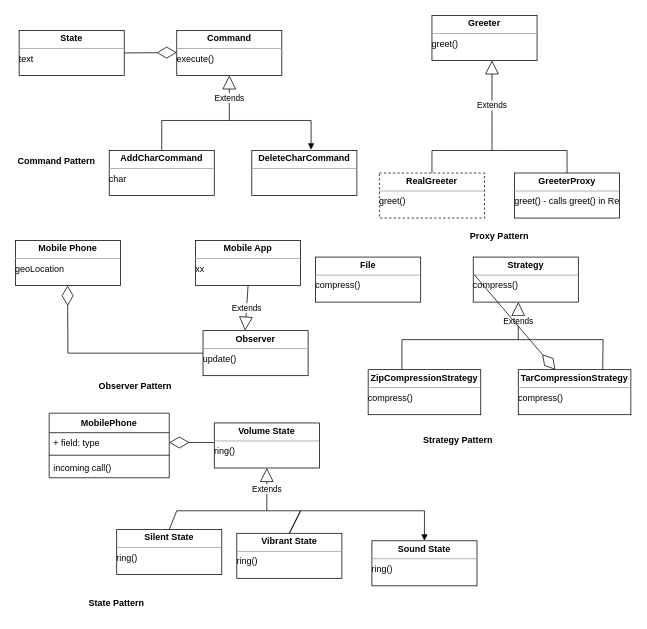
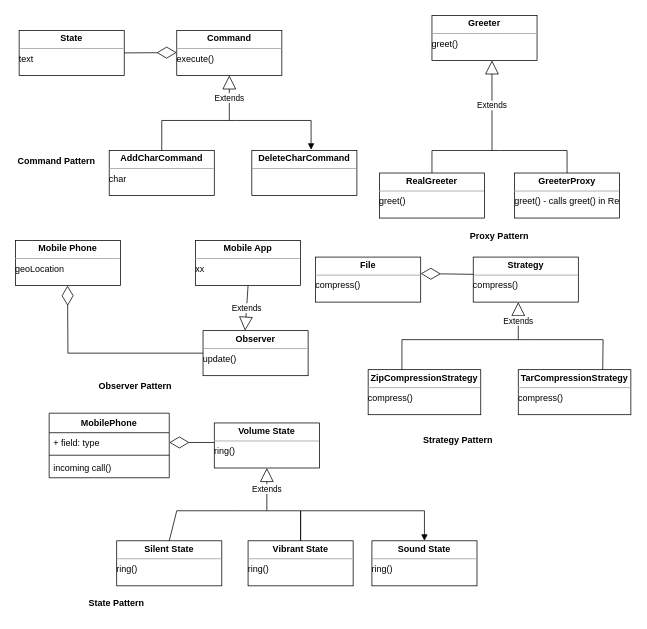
  <mxCell id="0" />
  <mxCell id="1" parent="0" />
  <mxCell id="2" value="&lt;p style=&quot;margin: 0px ; margin-top: 4px ; text-align: center&quot;&gt;&lt;b&gt;Greeter&lt;/b&gt;&lt;/p&gt;&lt;hr size=&quot;1&quot;&gt;&lt;div style=&quot;height: 2px&quot;&gt;greet()&lt;/div&gt;" style="verticalAlign=top;align=left;overflow=fill;fontSize=12;fontFamily=Helvetica;html=1;" parent="1" vertex="1"><mxGeometry x="575" y="20" width="140" height="60" as="geometry" /></mxCell>
- <mxCell id="3" value="&lt;p style=&quot;margin: 0px ; margin-top: 4px ; text-align: center&quot;&gt;&lt;b&gt;RealGreeter&lt;/b&gt;&lt;/p&gt;&lt;hr size=&quot;1&quot;&gt;&lt;div style=&quot;height: 2px&quot;&gt;greet()&lt;/div&gt;" style="verticalAlign=top;align=left;overflow=fill;fontSize=12;fontFamily=Helvetica;html=1;dashed=1;" parent="1" vertex="1"><mxGeometry x="505" y="230" width="140" height="60" as="geometry" /></mxCell>
+ <mxCell id="3" value="&lt;p style=&quot;margin: 0px ; margin-top: 4px ; text-align: center&quot;&gt;&lt;b&gt;RealGreeter&lt;/b&gt;&lt;/p&gt;&lt;hr size=&quot;1&quot;&gt;&lt;div style=&quot;height: 2px&quot;&gt;greet()&lt;/div&gt;" style="verticalAlign=top;align=left;overflow=fill;fontSize=12;fontFamily=Helvetica;html=1;" parent="1" vertex="1"><mxGeometry x="505" y="230" width="140" height="60" as="geometry" /></mxCell>
  <mxCell id="4" value="&lt;p style=&quot;margin: 0px ; margin-top: 4px ; text-align: center&quot;&gt;&lt;b&gt;GreeterProxy&lt;/b&gt;&lt;/p&gt;&lt;hr size=&quot;1&quot;&gt;&lt;div style=&quot;height: 2px&quot;&gt;greet() - calls greet() in RealGreeter&lt;/div&gt;" style="verticalAlign=top;align=left;overflow=fill;fontSize=12;fontFamily=Helvetica;html=1;" parent="1" vertex="1"><mxGeometry x="685" y="230" width="140" height="60" as="geometry" /></mxCell>
  <mxCell id="5" value="Extends" style="endArrow=block;endSize=16;endFill=0;html=1;rounded=0;entryX=0.571;entryY=1;entryDx=0;entryDy=0;entryPerimeter=0;" parent="1" target="2" edge="1"><mxGeometry width="160" relative="1" as="geometry"><mxPoint x="655" y="200" as="sourcePoint" /><mxPoint x="655" y="270" as="targetPoint" /></mxGeometry></mxCell>
  <mxCell id="6" value="" style="endArrow=none;html=1;rounded=0;entryX=0.5;entryY=0;entryDx=0;entryDy=0;" parent="1" source="3" target="4" edge="1"><mxGeometry width="50" height="50" relative="1" as="geometry"><mxPoint x="575" y="400" as="sourcePoint" /><mxPoint x="625" y="350" as="targetPoint" /><Array as="points"><mxPoint x="575" y="200" /><mxPoint x="665" y="200" /><mxPoint x="755" y="200" /></Array></mxGeometry></mxCell>
  <mxCell id="7" value="&lt;p style=&quot;margin: 0px ; margin-top: 4px ; text-align: center&quot;&gt;&lt;b&gt;State&lt;/b&gt;&lt;/p&gt;&lt;hr size=&quot;1&quot;&gt;&lt;div style=&quot;height: 2px&quot;&gt;text&lt;/div&gt;" style="verticalAlign=top;align=left;overflow=fill;fontSize=12;fontFamily=Helvetica;html=1;" parent="1" vertex="1"><mxGeometry x="25" y="40" width="140" height="60" as="geometry" /></mxCell>
  <mxCell id="8" value="&lt;p style=&quot;margin: 0px ; margin-top: 4px ; text-align: center&quot;&gt;&lt;b&gt;Command&lt;/b&gt;&lt;/p&gt;&lt;hr size=&quot;1&quot;&gt;&lt;div style=&quot;height: 2px&quot;&gt;execute()&lt;/div&gt;" style="verticalAlign=top;align=left;overflow=fill;fontSize=12;fontFamily=Helvetica;html=1;" parent="1" vertex="1"><mxGeometry x="235" y="40" width="140" height="60" as="geometry" /></mxCell>
  <mxCell id="9" value="&lt;p style=&quot;margin: 0px ; margin-top: 4px ; text-align: center&quot;&gt;&lt;b&gt;AddCharCommand&lt;/b&gt;&lt;/p&gt;&lt;hr size=&quot;1&quot;&gt;&lt;div style=&quot;height: 2px&quot;&gt;char&lt;/div&gt;" style="verticalAlign=top;align=left;overflow=fill;fontSize=12;fontFamily=Helvetica;html=1;" parent="1" vertex="1"><mxGeometry x="145" y="200" width="140" height="60" as="geometry" /></mxCell>
  <mxCell id="10" value="&lt;p style=&quot;margin: 0px ; margin-top: 4px ; text-align: center&quot;&gt;&lt;b&gt;DeleteCharCommand&lt;/b&gt;&lt;/p&gt;&lt;hr size=&quot;1&quot;&gt;&lt;div style=&quot;height: 2px&quot;&gt;&lt;br&gt;&lt;/div&gt;" style="verticalAlign=top;align=left;overflow=fill;fontSize=12;fontFamily=Helvetica;html=1;" parent="1" vertex="1"><mxGeometry x="335" y="200" width="140" height="60" as="geometry" /></mxCell>
  <mxCell id="11" value="" style="endArrow=block;html=1;rounded=0;exitX=0.5;exitY=0;exitDx=0;exitDy=0;entryX=0.564;entryY=-0.017;entryDx=0;entryDy=0;entryPerimeter=0;" parent="1" source="9" target="10" edge="1"><mxGeometry width="50" height="50" relative="1" as="geometry"><mxPoint x="95" y="60" as="sourcePoint" /><mxPoint x="145" y="10" as="targetPoint" /><Array as="points"><mxPoint x="215" y="160" /><mxPoint x="315" y="160" /><mxPoint x="414" y="160" /></Array></mxGeometry></mxCell>
  <mxCell id="12" value="Extends" style="endArrow=block;endSize=16;endFill=0;html=1;rounded=0;" parent="1" edge="1"><mxGeometry width="160" relative="1" as="geometry"><mxPoint x="305" y="160" as="sourcePoint" /><mxPoint x="305" y="100" as="targetPoint" /></mxGeometry></mxCell>
  <mxCell id="13" value="" style="endArrow=diamondThin;endFill=0;endSize=24;html=1;rounded=0;" parent="1" edge="1"><mxGeometry width="160" relative="1" as="geometry"><mxPoint x="165" y="70" as="sourcePoint" /><mxPoint x="235" y="69.5" as="targetPoint" /></mxGeometry></mxCell>
  <mxCell id="14" value="Command Pattern" style="text;align=center;fontStyle=1;verticalAlign=middle;spacingLeft=3;spacingRight=3;strokeColor=none;rotatable=0;points=[[0,0.5],[1,0.5]];portConstraint=eastwest;" parent="1" vertex="1"><mxGeometry x="35" y="200" width="80" height="26" as="geometry" /></mxCell>
  <mxCell id="15" value="Proxy Pattern" style="text;align=center;fontStyle=1;verticalAlign=middle;spacingLeft=3;spacingRight=3;strokeColor=none;rotatable=0;points=[[0,0.5],[1,0.5]];portConstraint=eastwest;" parent="1" vertex="1"><mxGeometry x="625" y="300" width="80" height="26" as="geometry" /></mxCell>
  <mxCell id="16" value="&lt;p style=&quot;margin: 0px ; margin-top: 4px ; text-align: center&quot;&gt;&lt;b&gt;Mobile Phone&lt;/b&gt;&lt;/p&gt;&lt;hr size=&quot;1&quot;&gt;&lt;div style=&quot;height: 2px&quot;&gt;geoLocation&lt;/div&gt;" style="verticalAlign=top;align=left;overflow=fill;fontSize=12;fontFamily=Helvetica;html=1;" parent="1" vertex="1"><mxGeometry x="20" y="320" width="140" height="60" as="geometry" /></mxCell>
  <mxCell id="17" value="&lt;p style=&quot;margin: 0px ; margin-top: 4px ; text-align: center&quot;&gt;&lt;b&gt;Mobile App&lt;/b&gt;&lt;/p&gt;&lt;hr size=&quot;1&quot;&gt;&lt;div style=&quot;height: 2px&quot;&gt;xx&lt;/div&gt;" style="verticalAlign=top;align=left;overflow=fill;fontSize=12;fontFamily=Helvetica;html=1;" parent="1" vertex="1"><mxGeometry x="260" y="320" width="140" height="60" as="geometry" /></mxCell>
  <mxCell id="18" value="&lt;p style=&quot;margin: 0px ; margin-top: 4px ; text-align: center&quot;&gt;&lt;b&gt;Observer&lt;/b&gt;&lt;/p&gt;&lt;hr size=&quot;1&quot;&gt;&lt;div style=&quot;height: 2px&quot;&gt;update()&lt;/div&gt;" style="verticalAlign=top;align=left;overflow=fill;fontSize=12;fontFamily=Helvetica;html=1;" parent="1" vertex="1"><mxGeometry x="270" y="440" width="140" height="60" as="geometry" /></mxCell>
  <mxCell id="19" value="" style="endArrow=diamondThin;endFill=0;endSize=24;html=1;rounded=0;exitX=0;exitY=0.5;exitDx=0;exitDy=0;" parent="1" source="18" edge="1"><mxGeometry width="160" relative="1" as="geometry"><mxPoint x="260" y="470" as="sourcePoint" /><mxPoint x="89.5" y="380" as="targetPoint" /><Array as="points"><mxPoint x="90" y="470" /></Array></mxGeometry></mxCell>
  <mxCell id="20" value="Extends" style="endArrow=block;endSize=16;endFill=0;html=1;rounded=0;exitX=0.5;exitY=1;exitDx=0;exitDy=0;entryX=0.4;entryY=0;entryDx=0;entryDy=0;entryPerimeter=0;" parent="1" source="17" target="18" edge="1"><mxGeometry width="160" relative="1" as="geometry"><mxPoint x="330" y="430" as="sourcePoint" /><mxPoint x="280" y="400" as="targetPoint" /></mxGeometry></mxCell>
  <mxCell id="21" value="Observer Pattern" style="text;align=center;fontStyle=1;verticalAlign=middle;spacingLeft=3;spacingRight=3;strokeColor=none;rotatable=0;points=[[0,0.5],[1,0.5]];portConstraint=eastwest;" parent="1" vertex="1"><mxGeometry x="140" y="500" width="80" height="26" as="geometry" /></mxCell>
  <mxCell id="22" value="&lt;p style=&quot;margin: 0px ; margin-top: 4px ; text-align: center&quot;&gt;&lt;b&gt;File&lt;/b&gt;&lt;/p&gt;&lt;hr size=&quot;1&quot;&gt;&lt;div style=&quot;height: 2px&quot;&gt;compress()&lt;/div&gt;" style="verticalAlign=top;align=left;overflow=fill;fontSize=12;fontFamily=Helvetica;html=1;" parent="1" vertex="1"><mxGeometry x="420" y="342" width="140" height="60" as="geometry" /></mxCell>
  <mxCell id="23" value="&lt;p style=&quot;margin: 0px ; margin-top: 4px ; text-align: center&quot;&gt;&lt;b&gt;Strategy&lt;/b&gt;&lt;/p&gt;&lt;hr size=&quot;1&quot;&gt;&lt;div style=&quot;height: 2px&quot;&gt;compress()&lt;/div&gt;" style="verticalAlign=top;align=left;overflow=fill;fontSize=12;fontFamily=Helvetica;html=1;" parent="1" vertex="1"><mxGeometry x="630" y="342" width="140" height="60" as="geometry" /></mxCell>
  <mxCell id="24" value="&lt;p style=&quot;margin: 0px ; margin-top: 4px ; text-align: center&quot;&gt;&lt;b&gt;ZipCompressionStrategy&lt;/b&gt;&lt;/p&gt;&lt;hr size=&quot;1&quot;&gt;&lt;div style=&quot;height: 2px&quot;&gt;compress()&lt;/div&gt;" style="verticalAlign=top;align=left;overflow=fill;fontSize=12;fontFamily=Helvetica;html=1;" parent="1" vertex="1"><mxGeometry x="490" y="492" width="150" height="60" as="geometry" /></mxCell>
  <mxCell id="25" value="&lt;p style=&quot;margin: 0px ; margin-top: 4px ; text-align: center&quot;&gt;&lt;b&gt;TarCompressionStrategy&lt;/b&gt;&lt;/p&gt;&lt;hr size=&quot;1&quot;&gt;&lt;div style=&quot;height: 2px&quot;&gt;compress()&lt;/div&gt;" style="verticalAlign=top;align=left;overflow=fill;fontSize=12;fontFamily=Helvetica;html=1;" parent="1" vertex="1"><mxGeometry x="690" y="492" width="150" height="60" as="geometry" /></mxCell>
  <mxCell id="26" value="" style="endArrow=none;html=1;rounded=0;exitX=0.3;exitY=0;exitDx=0;exitDy=0;exitPerimeter=0;entryX=0.75;entryY=0;entryDx=0;entryDy=0;" parent="1" source="24" target="25" edge="1"><mxGeometry width="50" height="50" relative="1" as="geometry"><mxPoint x="730" y="412" as="sourcePoint" /><mxPoint x="780" y="362" as="targetPoint" /><Array as="points"><mxPoint x="535" y="452" /><mxPoint x="710" y="452" /><mxPoint x="803" y="452" /></Array></mxGeometry></mxCell>
  <mxCell id="27" value="Extends" style="endArrow=block;endSize=16;endFill=0;html=1;rounded=0;" parent="1" edge="1"><mxGeometry width="160" relative="1" as="geometry"><mxPoint x="690" y="452" as="sourcePoint" /><mxPoint x="690" y="402" as="targetPoint" /></mxGeometry></mxCell>
- <mxCell id="28" value="" style="endArrow=diamondThin;endFill=0;endSize=24;html=1;rounded=0;exitX=0.007;exitY=0.383;exitDx=0;exitDy=0;exitPerimeter=0;" parent="1" source="23" target="25" edge="1"><mxGeometry width="160" relative="1" as="geometry"><mxPoint x="630" y="382" as="sourcePoint" /><mxPoint x="570" y="365" as="targetPoint" /></mxGeometry></mxCell>
+ <mxCell id="28" value="" style="endArrow=diamondThin;endFill=0;endSize=24;html=1;rounded=0;exitX=0.007;exitY=0.383;exitDx=0;exitDy=0;exitPerimeter=0;entryX=1;entryY=0.367;entryDx=0;entryDy=0;entryPerimeter=0;" parent="1" source="23" target="22" edge="1"><mxGeometry width="160" relative="1" as="geometry"><mxPoint x="630" y="382" as="sourcePoint" /><mxPoint x="570" y="365" as="targetPoint" /></mxGeometry></mxCell>
  <mxCell id="29" value="Strategy Pattern" style="text;align=center;fontStyle=1;verticalAlign=middle;spacingLeft=3;spacingRight=3;strokeColor=none;rotatable=0;points=[[0,0.5],[1,0.5]];portConstraint=eastwest;" parent="1" vertex="1"><mxGeometry x="570" y="572" width="80" height="26" as="geometry" /></mxCell>
  <mxCell id="30" value="MobilePhone" style="swimlane;fontStyle=1;align=center;verticalAlign=top;childLayout=stackLayout;horizontal=1;startSize=26;horizontalStack=0;resizeParent=1;resizeParentMax=0;resizeLast=0;collapsible=1;marginBottom=0;" parent="1" vertex="1"><mxGeometry x="65" y="550" width="160" height="86" as="geometry" /></mxCell>
  <mxCell id="31" value="+ field: type" style="text;strokeColor=none;fillColor=none;align=left;verticalAlign=top;spacingLeft=4;spacingRight=4;overflow=hidden;rotatable=0;points=[[0,0.5],[1,0.5]];portConstraint=eastwest;" parent="30" vertex="1"><mxGeometry y="26" width="160" height="26" as="geometry" /></mxCell>
  <mxCell id="32" value="" style="line;strokeWidth=1;fillColor=none;align=left;verticalAlign=middle;spacingTop=-1;spacingLeft=3;spacingRight=3;rotatable=0;labelPosition=right;points=[];portConstraint=eastwest;" parent="30" vertex="1"><mxGeometry y="52" width="160" height="8" as="geometry" /></mxCell>
  <mxCell id="33" value="incoming call()" style="text;strokeColor=none;fillColor=none;align=left;verticalAlign=top;spacingLeft=4;spacingRight=4;overflow=hidden;rotatable=0;points=[[0,0.5],[1,0.5]];portConstraint=eastwest;" parent="30" vertex="1"><mxGeometry y="60" width="160" height="26" as="geometry" /></mxCell>
  <mxCell id="34" value="&lt;p style=&quot;margin: 0px ; margin-top: 4px ; text-align: center&quot;&gt;&lt;b&gt;Volume State&lt;/b&gt;&lt;/p&gt;&lt;hr size=&quot;1&quot;&gt;&lt;div style=&quot;height: 2px&quot;&gt;ring()&lt;/div&gt;" style="verticalAlign=top;align=left;overflow=fill;fontSize=12;fontFamily=Helvetica;html=1;" parent="1" vertex="1"><mxGeometry x="285" y="563" width="140" height="60" as="geometry" /></mxCell>
  <mxCell id="35" value="&lt;p style=&quot;margin: 0px ; margin-top: 4px ; text-align: center&quot;&gt;&lt;b&gt;Sound State&lt;/b&gt;&lt;/p&gt;&lt;hr size=&quot;1&quot;&gt;&lt;div style=&quot;height: 2px&quot;&gt;ring()&lt;/div&gt;" style="verticalAlign=top;align=left;overflow=fill;fontSize=12;fontFamily=Helvetica;html=1;" parent="1" vertex="1"><mxGeometry x="495" y="720" width="140" height="60" as="geometry" /></mxCell>
- <mxCell id="36" value="&lt;p style=&quot;margin: 0px ; margin-top: 4px ; text-align: center&quot;&gt;&lt;b&gt;Vibrant State&lt;/b&gt;&lt;/p&gt;&lt;hr size=&quot;1&quot;&gt;&lt;div style=&quot;height: 2px&quot;&gt;ring()&lt;/div&gt;" style="verticalAlign=top;align=left;overflow=fill;fontSize=12;fontFamily=Helvetica;html=1;" parent="1" vertex="1"><mxGeometry x="315" y="710" width="140" height="60" as="geometry" /></mxCell>
- <mxCell id="37" value="&lt;p style=&quot;margin: 0px ; margin-top: 4px ; text-align: center&quot;&gt;&lt;b&gt;Silent State&lt;/b&gt;&lt;/p&gt;&lt;hr size=&quot;1&quot;&gt;&lt;div style=&quot;height: 2px&quot;&gt;ring()&lt;/div&gt;" style="verticalAlign=top;align=left;overflow=fill;fontSize=12;fontFamily=Helvetica;html=1;" parent="1" vertex="1"><mxGeometry x="155" y="705" width="140" height="60" as="geometry" /></mxCell>
+ <mxCell id="36" value="&lt;p style=&quot;margin: 0px ; margin-top: 4px ; text-align: center&quot;&gt;&lt;b&gt;Vibrant State&lt;/b&gt;&lt;/p&gt;&lt;hr size=&quot;1&quot;&gt;&lt;div style=&quot;height: 2px&quot;&gt;ring()&lt;/div&gt;" style="verticalAlign=top;align=left;overflow=fill;fontSize=12;fontFamily=Helvetica;html=1;" parent="1" vertex="1"><mxGeometry x="330" y="720" width="140" height="60" as="geometry" /></mxCell>
+ <mxCell id="37" value="&lt;p style=&quot;margin: 0px ; margin-top: 4px ; text-align: center&quot;&gt;&lt;b&gt;Silent State&lt;/b&gt;&lt;/p&gt;&lt;hr size=&quot;1&quot;&gt;&lt;div style=&quot;height: 2px&quot;&gt;ring()&lt;/div&gt;" style="verticalAlign=top;align=left;overflow=fill;fontSize=12;fontFamily=Helvetica;html=1;" parent="1" vertex="1"><mxGeometry x="155" y="720" width="140" height="60" as="geometry" /></mxCell>
  <mxCell id="38" value="" style="endArrow=none;html=1;rounded=0;exitX=0.5;exitY=0;exitDx=0;exitDy=0;entryX=0.5;entryY=0;entryDx=0;entryDy=0;" parent="1" source="37" target="36" edge="1"><mxGeometry width="50" height="50" relative="1" as="geometry"><mxPoint x="315" y="670" as="sourcePoint" /><mxPoint x="365" y="620" as="targetPoint" /><Array as="points"><mxPoint x="235" y="680" /><mxPoint x="315" y="680" /><mxPoint x="400" y="680" /></Array></mxGeometry></mxCell>
  <mxCell id="39" value="" style="endArrow=block;html=1;rounded=0;exitX=0.5;exitY=0;exitDx=0;exitDy=0;entryX=0.5;entryY=0;entryDx=0;entryDy=0;" parent="1" source="36" target="35" edge="1"><mxGeometry width="50" height="50" relative="1" as="geometry"><mxPoint x="395" y="620" as="sourcePoint" /><mxPoint x="445" y="570" as="targetPoint" /><Array as="points"><mxPoint x="400" y="680" /><mxPoint x="475" y="680" /><mxPoint x="565" y="680" /></Array></mxGeometry></mxCell>
  <mxCell id="40" value="Extends" style="endArrow=block;endSize=16;endFill=0;html=1;rounded=0;entryX=0.5;entryY=1;entryDx=0;entryDy=0;" parent="1" target="34" edge="1"><mxGeometry width="160" relative="1" as="geometry"><mxPoint x="355" y="680" as="sourcePoint" /><mxPoint x="495" y="590" as="targetPoint" /></mxGeometry></mxCell>
  <mxCell id="41" value="" style="endArrow=diamondThin;endFill=0;endSize=24;html=1;rounded=0;entryX=1;entryY=0.5;entryDx=0;entryDy=0;" parent="1" target="31" edge="1"><mxGeometry width="160" relative="1" as="geometry"><mxPoint x="285" y="589" as="sourcePoint" /><mxPoint x="495" y="590" as="targetPoint" /></mxGeometry></mxCell>
  <mxCell id="42" value="State Pattern" style="text;align=center;fontStyle=1;verticalAlign=middle;spacingLeft=3;spacingRight=3;strokeColor=none;rotatable=0;points=[[0,0.5],[1,0.5]];portConstraint=eastwest;" parent="1" vertex="1"><mxGeometry x="115" y="790" width="80" height="26" as="geometry" /></mxCell>
